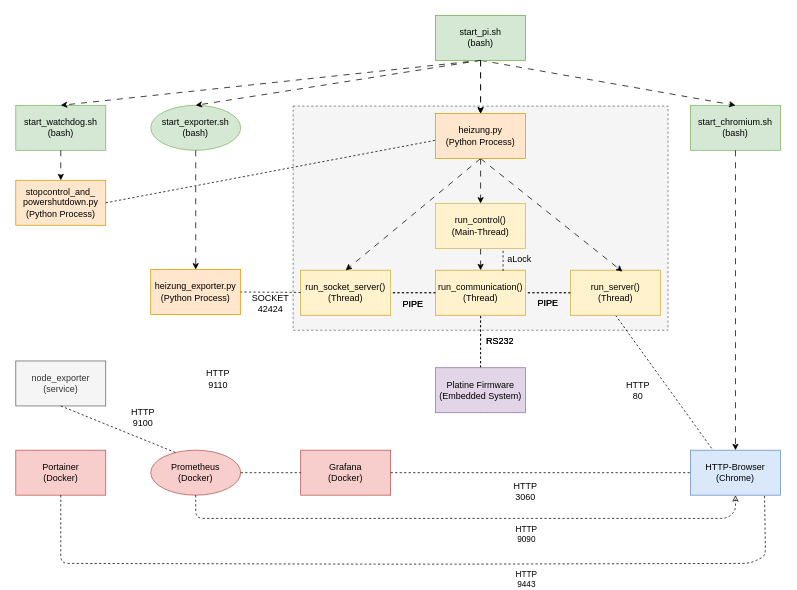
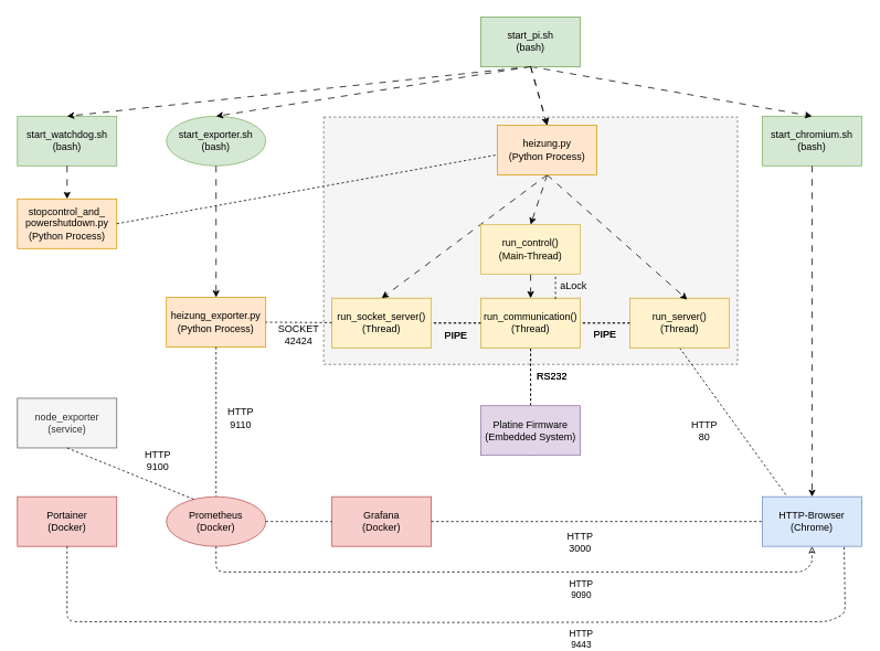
  <mxCell id="0" />
  <mxCell id="1" parent="0" />
  <mxCell id="2" value="heizung_exporter.py&lt;br&gt;(Python Process)" style="rounded=0;whiteSpace=wrap;html=1;fillColor=#ffe6cc;strokeColor=#d79b00;" parent="1" vertex="1"><mxGeometry x="200" y="359" width="120" height="60" as="geometry" /></mxCell>
  <mxCell id="3" value="start_chromium.sh&lt;br&gt;(bash)" style="rounded=0;whiteSpace=wrap;html=1;fillColor=#d5e8d4;strokeColor=#82b366;" parent="1" vertex="1"><mxGeometry x="920" y="140" width="120" height="60" as="geometry" /></mxCell>
  <mxCell id="4" value="start_watchdog.sh&lt;br&gt;(bash)" style="rounded=0;whiteSpace=wrap;html=1;fillColor=#d5e8d4;strokeColor=#82b366;" parent="1" vertex="1"><mxGeometry x="20" y="140" width="120" height="60" as="geometry" /></mxCell>
  <mxCell id="5" value="" style="rounded=0;whiteSpace=wrap;html=1;fillColor=#f5f5f5;dashed=1;fontColor=#333333;strokeColor=#666666;" parent="1" vertex="1"><mxGeometry x="390" y="141" width="500" height="299" as="geometry" /></mxCell>
  <mxCell id="6" value="HTTP-Browser&lt;br&gt;(Chrome)" style="rounded=0;whiteSpace=wrap;html=1;fillColor=#dae8fc;strokeColor=#6c8ebf;" parent="1" vertex="1"><mxGeometry x="920" y="600" width="120" height="60" as="geometry" /></mxCell>
  <mxCell id="7" style="rounded=0;orthogonalLoop=1;jettySize=auto;html=1;exitX=0.5;exitY=1;exitDx=0;exitDy=0;entryX=0.5;entryY=0;entryDx=0;entryDy=0;dashed=1;dashPattern=8 8;" parent="1" source="8" target="4" edge="1"><mxGeometry relative="1" as="geometry" /></mxCell>
  <mxCell id="8" value="start_pi.sh&lt;br&gt;(bash)" style="rounded=0;whiteSpace=wrap;html=1;fillColor=#d5e8d4;strokeColor=#82b366;" parent="1" vertex="1"><mxGeometry x="580" y="20" width="120" height="60" as="geometry" /></mxCell>
  <mxCell id="9" value="stopcontrol_and_&lt;br&gt;powershutdown.py&lt;br&gt;(Python Process)" style="rounded=0;whiteSpace=wrap;html=1;fillColor=#ffe6cc;strokeColor=#d79b00;" parent="1" vertex="1"><mxGeometry x="20" y="240" width="120" height="60" as="geometry" /></mxCell>
  <mxCell id="10" style="rounded=0;orthogonalLoop=1;jettySize=auto;html=1;exitX=0.5;exitY=1;exitDx=0;exitDy=0;dashed=1;dashPattern=8 8;entryX=0.5;entryY=0;entryDx=0;entryDy=0;" parent="1" source="8" target="3" edge="1"><mxGeometry relative="1" as="geometry"><mxPoint x="660" y="100" as="sourcePoint" /><mxPoint x="860" y="110" as="targetPoint" /></mxGeometry></mxCell>
  <mxCell id="11" style="rounded=0;orthogonalLoop=1;jettySize=auto;html=1;exitX=0.5;exitY=1;exitDx=0;exitDy=0;entryX=0.5;entryY=0;entryDx=0;entryDy=0;dashed=1;dashPattern=8 8;" parent="1" source="4" target="9" edge="1"><mxGeometry relative="1" as="geometry"><mxPoint x="710" y="120" as="sourcePoint" /><mxPoint x="510" y="180" as="targetPoint" /></mxGeometry></mxCell>
  <mxCell id="12" style="rounded=0;orthogonalLoop=1;jettySize=auto;html=1;exitX=0.5;exitY=1;exitDx=0;exitDy=0;dashed=1;dashPattern=8 8;" parent="1" source="3" target="6" edge="1"><mxGeometry relative="1" as="geometry"><mxPoint x="650" y="90" as="sourcePoint" /><mxPoint x="870" y="150" as="targetPoint" /></mxGeometry></mxCell>
  <mxCell id="13" value="" style="endArrow=none;dashed=1;html=1;rounded=0;entryX=0.003;entryY=0.592;entryDx=0;entryDy=0;exitX=1;exitY=0.5;exitDx=0;exitDy=0;entryPerimeter=0;" parent="1" source="9" target="63" edge="1"><mxGeometry width="50" height="50" relative="1" as="geometry"><mxPoint x="600" y="490" as="sourcePoint" /><mxPoint x="580" y="270" as="targetPoint" /></mxGeometry></mxCell>
  <mxCell id="14" value="run_control()&lt;br&gt;(Thread)" style="rounded=0;whiteSpace=wrap;html=1;fillColor=#fff2cc;strokeColor=#d6b656;" parent="1" vertex="1"><mxGeometry x="580" y="360" width="120" height="60" as="geometry" /></mxCell>
  <mxCell id="15" value="run_socket_server()&lt;br&gt;(Thread)" style="rounded=0;whiteSpace=wrap;html=1;fillColor=#fff2cc;strokeColor=#d6b656;" parent="1" vertex="1"><mxGeometry x="400" y="360" width="120" height="60" as="geometry" /></mxCell>
  <mxCell id="16" value="run_server()&lt;br&gt;(Thread)" style="rounded=0;whiteSpace=wrap;html=1;fillColor=#fff2cc;strokeColor=#d6b656;" parent="1" vertex="1"><mxGeometry x="760" y="360" width="120" height="60" as="geometry" /></mxCell>
  <mxCell id="17" style="rounded=0;orthogonalLoop=1;jettySize=auto;html=1;exitX=0.5;exitY=1;exitDx=0;exitDy=0;dashed=1;dashPattern=8 8;entryX=0.5;entryY=0;entryDx=0;entryDy=0;" parent="1" source="64" target="14" edge="1"><mxGeometry relative="1" as="geometry"><mxPoint x="640" y="300" as="sourcePoint" /><mxPoint x="660" y="380" as="targetPoint" /></mxGeometry></mxCell>
  <mxCell id="18" value="" style="endArrow=none;dashed=1;html=1;rounded=0;entryX=0.25;entryY=0;entryDx=0;entryDy=0;exitX=0.5;exitY=1;exitDx=0;exitDy=0;" parent="1" source="31" target="6" edge="1"><mxGeometry width="50" height="50" relative="1" as="geometry"><mxPoint x="510" y="280" as="sourcePoint" /><mxPoint x="590" y="280" as="targetPoint" /></mxGeometry></mxCell>
  <mxCell id="19" value="" style="endArrow=none;dashed=1;html=1;rounded=0;entryX=0.5;entryY=1;entryDx=0;entryDy=0;exitX=0.5;exitY=0;exitDx=0;exitDy=0;" parent="1" source="45" target="14" edge="1"><mxGeometry width="50" height="50" relative="1" as="geometry"><mxPoint x="640" y="480" as="sourcePoint" /><mxPoint x="253" y="310" as="targetPoint" /></mxGeometry></mxCell>
  <mxCell id="20" value="RS232" style="text;html=1;strokeColor=none;fillColor=none;align=center;verticalAlign=middle;whiteSpace=wrap;rounded=0;" parent="1" vertex="1"><mxGeometry x="636" y="440" width="60" height="30" as="geometry" /></mxCell>
  <mxCell id="21" value="Grafana&lt;br&gt;(Docker)" style="rounded=0;whiteSpace=wrap;html=1;fillColor=#f8cecc;strokeColor=#b85450;" parent="1" vertex="1"><mxGeometry x="400" y="600" width="120" height="60" as="geometry" /></mxCell>
  <mxCell id="22" value="Prometheus&lt;br&gt;(Docker)" style="ellipse;whiteSpace=wrap;html=1;fillColor=#f8cecc;strokeColor=#b85450;" parent="1" vertex="1"><mxGeometry x="200" y="600" width="120" height="60" as="geometry" /></mxCell>
  <mxCell id="23" value="" style="endArrow=none;dashed=1;html=1;rounded=0;entryX=1;entryY=0.5;entryDx=0;entryDy=0;exitX=0;exitY=0.5;exitDx=0;exitDy=0;" parent="1" source="14" target="15" edge="1"><mxGeometry width="50" height="50" relative="1" as="geometry"><mxPoint x="557" y="470" as="sourcePoint" /><mxPoint x="420" y="407" as="targetPoint" /></mxGeometry></mxCell>
  <mxCell id="24" value="" style="endArrow=none;dashed=1;html=1;rounded=0;exitX=0;exitY=0.5;exitDx=0;exitDy=0;" parent="1" source="16" edge="1"><mxGeometry width="50" height="50" relative="1" as="geometry"><mxPoint x="600" y="410" as="sourcePoint" /><mxPoint x="700" y="390" as="targetPoint" /></mxGeometry></mxCell>
  <mxCell id="25" value="PIPE" style="text;html=1;strokeColor=none;fillColor=none;align=center;verticalAlign=middle;whiteSpace=wrap;rounded=0;" parent="1" vertex="1"><mxGeometry x="700" y="389" width="60" height="30" as="geometry" /></mxCell>
  <mxCell id="26" value="PIPE" style="text;html=1;strokeColor=none;fillColor=none;align=center;verticalAlign=middle;whiteSpace=wrap;rounded=0;" parent="1" vertex="1"><mxGeometry x="520" y="390" width="60" height="30" as="geometry" /></mxCell>
  <mxCell id="27" value="start_pi.sh&lt;br&gt;(bash)" style="rounded=0;whiteSpace=wrap;html=1;fillColor=#d5e8d4;strokeColor=#82b366;" parent="1" vertex="1"><mxGeometry x="580" y="20" width="120" height="60" as="geometry" /></mxCell>
  <mxCell id="28" style="rounded=0;orthogonalLoop=1;jettySize=auto;html=1;exitX=0.5;exitY=1;exitDx=0;exitDy=0;entryX=0.5;entryY=0;entryDx=0;entryDy=0;dashed=1;dashPattern=8 8;" parent="1" source="27" target="63" edge="1"><mxGeometry relative="1" as="geometry"><mxPoint x="650" y="90" as="sourcePoint" /><mxPoint x="450" y="150" as="targetPoint" /></mxGeometry></mxCell>
  <mxCell id="29" value="run_communication()&lt;br&gt;(Thread)" style="rounded=0;whiteSpace=wrap;html=1;fillColor=#fff2cc;strokeColor=#d6b656;" parent="1" vertex="1"><mxGeometry x="580" y="360" width="120" height="60" as="geometry" /></mxCell>
  <mxCell id="30" value="run_socket_server()&lt;br&gt;(Thread)" style="rounded=0;whiteSpace=wrap;html=1;fillColor=#fff2cc;strokeColor=#d6b656;" parent="1" vertex="1"><mxGeometry x="400" y="360" width="120" height="60" as="geometry" /></mxCell>
  <mxCell id="31" value="run_server()&lt;br&gt;(Thread)" style="rounded=0;whiteSpace=wrap;html=1;fillColor=#fff2cc;strokeColor=#d6b656;" parent="1" vertex="1"><mxGeometry x="760" y="360" width="120" height="60" as="geometry" /></mxCell>
  <mxCell id="32" style="rounded=0;orthogonalLoop=1;jettySize=auto;html=1;exitX=0.5;exitY=1;exitDx=0;exitDy=0;dashed=1;dashPattern=8 8;entryX=0.5;entryY=0;entryDx=0;entryDy=0;" parent="1" source="63" target="30" edge="1"><mxGeometry relative="1" as="geometry"><mxPoint x="650" y="90" as="sourcePoint" /><mxPoint x="650" y="250" as="targetPoint" /></mxGeometry></mxCell>
  <mxCell id="33" style="rounded=0;orthogonalLoop=1;jettySize=auto;html=1;exitX=0.5;exitY=1;exitDx=0;exitDy=0;dashed=1;dashPattern=8 8;entryX=0.577;entryY=0.03;entryDx=0;entryDy=0;entryPerimeter=0;" parent="1" source="63" target="31" edge="1"><mxGeometry relative="1" as="geometry"><mxPoint x="650" y="310" as="sourcePoint" /><mxPoint x="650" y="370" as="targetPoint" /></mxGeometry></mxCell>
  <mxCell id="34" style="rounded=0;orthogonalLoop=1;jettySize=auto;html=1;exitX=0.5;exitY=1;exitDx=0;exitDy=0;dashed=1;dashPattern=8 8;entryX=0.5;entryY=0;entryDx=0;entryDy=0;" parent="1" source="63" target="64" edge="1"><mxGeometry relative="1" as="geometry"><mxPoint x="660" y="320" as="sourcePoint" /><mxPoint x="640" y="351" as="targetPoint" /></mxGeometry></mxCell>
  <mxCell id="35" value="" style="endArrow=none;dashed=1;html=1;rounded=0;entryX=1;entryY=0.5;entryDx=0;entryDy=0;" parent="1" source="30" target="2" edge="1"><mxGeometry width="50" height="50" relative="1" as="geometry"><mxPoint x="844" y="374" as="sourcePoint" /><mxPoint x="871" y="310" as="targetPoint" /></mxGeometry></mxCell>
  <mxCell id="36" value="" style="endArrow=none;dashed=1;html=1;rounded=0;entryX=0.5;entryY=1;entryDx=0;entryDy=0;exitX=0.5;exitY=0;exitDx=0;exitDy=0;" parent="1" source="45" target="29" edge="1"><mxGeometry width="50" height="50" relative="1" as="geometry"><mxPoint x="640" y="530" as="sourcePoint" /><mxPoint x="253" y="310" as="targetPoint" /></mxGeometry></mxCell>
  <mxCell id="37" value="HTTP&lt;br&gt;80" style="text;html=1;strokeColor=none;fillColor=none;align=center;verticalAlign=middle;whiteSpace=wrap;rounded=0;" parent="1" vertex="1"><mxGeometry x="820" y="505" width="60" height="30" as="geometry" /></mxCell>
  <mxCell id="38" value="RS232" style="text;html=1;strokeColor=none;fillColor=none;align=center;verticalAlign=middle;whiteSpace=wrap;rounded=0;" parent="1" vertex="1"><mxGeometry x="636" y="440" width="60" height="30" as="geometry" /></mxCell>
  <mxCell id="39" value="SOCKET 42424" style="text;html=1;strokeColor=none;fillColor=none;align=center;verticalAlign=middle;whiteSpace=wrap;rounded=0;" parent="1" vertex="1"><mxGeometry x="330" y="389" width="60" height="30" as="geometry" /></mxCell>
  <mxCell id="40" value="" style="endArrow=none;dashed=1;html=1;rounded=0;entryX=1;entryY=0.5;entryDx=0;entryDy=0;exitX=0;exitY=0.5;exitDx=0;exitDy=0;" parent="1" source="29" target="30" edge="1"><mxGeometry width="50" height="50" relative="1" as="geometry"><mxPoint x="557" y="470" as="sourcePoint" /><mxPoint x="420" y="407" as="targetPoint" /></mxGeometry></mxCell>
  <mxCell id="41" value="" style="endArrow=none;dashed=1;html=1;rounded=0;exitX=0;exitY=0.5;exitDx=0;exitDy=0;" parent="1" source="31" edge="1"><mxGeometry width="50" height="50" relative="1" as="geometry"><mxPoint x="600" y="410" as="sourcePoint" /><mxPoint x="700" y="390" as="targetPoint" /></mxGeometry></mxCell>
  <mxCell id="42" value="PIPE" style="text;html=1;strokeColor=none;fillColor=none;align=center;verticalAlign=middle;whiteSpace=wrap;rounded=0;" parent="1" vertex="1"><mxGeometry x="700" y="389" width="60" height="30" as="geometry" /></mxCell>
  <mxCell id="43" value="PIPE" style="text;html=1;strokeColor=none;fillColor=none;align=center;verticalAlign=middle;whiteSpace=wrap;rounded=0;" parent="1" vertex="1"><mxGeometry x="520" y="390" width="60" height="30" as="geometry" /></mxCell>
  <mxCell id="44" value="" style="endArrow=none;dashed=1;html=1;rounded=0;entryX=0.5;entryY=1;entryDx=0;entryDy=0;exitX=0.5;exitY=0;exitDx=0;exitDy=0;" parent="1" target="45" edge="1"><mxGeometry width="50" height="50" relative="1" as="geometry"><mxPoint x="640" y="530" as="sourcePoint" /><mxPoint x="640" y="420" as="targetPoint" /></mxGeometry></mxCell>
  <mxCell id="45" value="Platine Firmware&lt;br&gt;(Embedded System)" style="rounded=0;whiteSpace=wrap;html=1;fillColor=#e1d5e7;strokeColor=#9673a6;" parent="1" vertex="1"><mxGeometry x="580" y="490" width="120" height="60" as="geometry" /></mxCell>
  <mxCell id="46" value="" style="endArrow=none;dashed=1;html=1;rounded=0;exitX=1;exitY=0.5;exitDx=0;exitDy=0;entryX=0;entryY=0.5;entryDx=0;entryDy=0;" parent="1" source="21" target="6" edge="1"><mxGeometry width="50" height="50" relative="1" as="geometry"><mxPoint x="869" y="344" as="sourcePoint" /><mxPoint x="920" y="630" as="targetPoint" /></mxGeometry></mxCell>
- <mxCell id="47" value="HTTP&lt;br&gt;3060" style="text;html=1;strokeColor=none;fillColor=none;align=center;verticalAlign=middle;whiteSpace=wrap;rounded=0;" parent="1" vertex="1"><mxGeometry x="670" y="640" width="60" height="30" as="geometry" /></mxCell>
+ <mxCell id="47" value="HTTP&lt;br&gt;3000" style="text;html=1;strokeColor=none;fillColor=none;align=center;verticalAlign=middle;whiteSpace=wrap;rounded=0;" parent="1" vertex="1"><mxGeometry x="670" y="640" width="60" height="30" as="geometry" /></mxCell>
  <mxCell id="48" value="" style="endArrow=classic;startArrow=none;html=1;exitX=0.5;exitY=1;exitDx=0;exitDy=0;entryX=0.5;entryY=1;entryDx=0;entryDy=0;dashed=1;startFill=0;endFill=0;" parent="1" source="22" target="6" edge="1"><mxGeometry width="50" height="50" relative="1" as="geometry"><mxPoint x="260" y="680" as="sourcePoint" /><mxPoint x="560" y="690" as="targetPoint" /><Array as="points"><mxPoint x="260" y="691" /><mxPoint x="690" y="691" /><mxPoint x="810" y="691" /><mxPoint x="970" y="691" /><mxPoint x="980" y="680" /></Array></mxGeometry></mxCell>
  <mxCell id="49" value="HTTP&lt;br&gt;9090" style="edgeLabel;html=1;align=center;verticalAlign=middle;resizable=0;points=[];" parent="48" vertex="1" connectable="0"><mxGeometry x="0.232" y="-3" relative="1" as="geometry"><mxPoint x="-7" y="17" as="offset" /></mxGeometry></mxCell>
+ <mxCell id="50" value="" style="endArrow=none;dashed=1;html=1;rounded=0;exitX=0.5;exitY=1;exitDx=0;exitDy=0;entryX=0.5;entryY=0;entryDx=0;entryDy=0;" parent="1" source="2" target="22" edge="1"><mxGeometry width="50" height="50" relative="1" as="geometry"><mxPoint x="530" y="670" as="sourcePoint" /><mxPoint x="930" y="670" as="targetPoint" /></mxGeometry></mxCell>
  <mxCell id="51" value="HTTP&lt;br&gt;9110" style="text;html=1;strokeColor=none;fillColor=none;align=center;verticalAlign=middle;whiteSpace=wrap;rounded=0;" parent="1" vertex="1"><mxGeometry x="260" y="490" width="60" height="30" as="geometry" /></mxCell>
  <mxCell id="52" value="" style="endArrow=none;dashed=1;html=1;rounded=0;exitX=1;exitY=0.5;exitDx=0;exitDy=0;entryX=0;entryY=0.5;entryDx=0;entryDy=0;" parent="1" source="22" target="21" edge="1"><mxGeometry width="50" height="50" relative="1" as="geometry"><mxPoint x="530" y="640" as="sourcePoint" /><mxPoint x="930" y="640" as="targetPoint" /></mxGeometry></mxCell>
  <mxCell id="53" value="Portainer&lt;br&gt;(Docker)" style="rounded=0;whiteSpace=wrap;html=1;fillColor=#f8cecc;strokeColor=#b85450;" parent="1" vertex="1"><mxGeometry x="20" y="600" width="120" height="60" as="geometry" /></mxCell>
  <mxCell id="54" value="" style="endArrow=none;startArrow=none;html=1;entryX=0.823;entryY=0.987;entryDx=0;entryDy=0;dashed=1;startFill=0;endFill=0;entryPerimeter=0;" parent="1" source="53" target="6" edge="1"><mxGeometry width="50" height="50" relative="1" as="geometry"><mxPoint x="60" y="721" as="sourcePoint" /><mxPoint x="780" y="721" as="targetPoint" /><Array as="points"><mxPoint x="80" y="751" /><mxPoint x="490" y="752" /><mxPoint x="610" y="752" /><mxPoint x="1000" y="751" /><mxPoint x="1020" y="741" /></Array></mxGeometry></mxCell>
  <mxCell id="55" value="HTTP&lt;br&gt;9443" style="edgeLabel;html=1;align=center;verticalAlign=middle;resizable=0;points=[];" parent="54" vertex="1" connectable="0"><mxGeometry x="0.232" y="-3" relative="1" as="geometry"><mxPoint x="24" y="17" as="offset" /></mxGeometry></mxCell>
  <mxCell id="56" value="start_exporter.sh&lt;br&gt;(bash)" style="ellipse;whiteSpace=wrap;html=1;fillColor=#d5e8d4;strokeColor=#82b366;" parent="1" vertex="1"><mxGeometry x="200" y="140" width="120" height="60" as="geometry" /></mxCell>
  <mxCell id="57" style="rounded=0;orthogonalLoop=1;jettySize=auto;html=1;exitX=0.5;exitY=1;exitDx=0;exitDy=0;entryX=0.5;entryY=0;entryDx=0;entryDy=0;dashed=1;dashPattern=8 8;" parent="1" source="27" target="56" edge="1"><mxGeometry relative="1" as="geometry"><mxPoint x="650" y="90" as="sourcePoint" /><mxPoint x="270" y="140" as="targetPoint" /></mxGeometry></mxCell>
  <mxCell id="58" style="rounded=0;orthogonalLoop=1;jettySize=auto;html=1;exitX=0.5;exitY=1;exitDx=0;exitDy=0;entryX=0.5;entryY=0;entryDx=0;entryDy=0;dashed=1;dashPattern=8 8;" parent="1" source="56" target="2" edge="1"><mxGeometry relative="1" as="geometry"><mxPoint x="660" y="100" as="sourcePoint" /><mxPoint x="280" y="150" as="targetPoint" /></mxGeometry></mxCell>
  <mxCell id="59" value="node_exporter&lt;br&gt;(service)" style="rounded=0;whiteSpace=wrap;html=1;fillColor=#f5f5f5;strokeColor=#666666;fontColor=#333333;" parent="1" vertex="1"><mxGeometry x="20" y="481" width="120" height="60" as="geometry" /></mxCell>
  <mxCell id="60" value="HTTP&lt;br&gt;9100" style="text;html=1;strokeColor=none;fillColor=none;align=center;verticalAlign=middle;whiteSpace=wrap;rounded=0;" parent="1" vertex="1"><mxGeometry x="160" y="541" width="60" height="30" as="geometry" /></mxCell>
  <mxCell id="61" value="" style="endArrow=none;dashed=1;html=1;rounded=0;exitX=0.5;exitY=1;exitDx=0;exitDy=0;entryX=0.25;entryY=0;entryDx=0;entryDy=0;" parent="1" source="59" target="22" edge="1"><mxGeometry width="50" height="50" relative="1" as="geometry"><mxPoint x="270" y="429" as="sourcePoint" /><mxPoint x="270" y="610" as="targetPoint" /></mxGeometry></mxCell>
  <mxCell id="62" value="" style="rounded=0;orthogonalLoop=1;jettySize=auto;html=1;exitX=0.5;exitY=1;exitDx=0;exitDy=0;entryX=0.5;entryY=0;entryDx=0;entryDy=0;dashed=1;dashPattern=8 8;" edge="1" parent="1" source="8" target="63"><mxGeometry relative="1" as="geometry"><mxPoint x="640" y="80" as="sourcePoint" /><mxPoint x="640" y="240" as="targetPoint" /></mxGeometry></mxCell>
- <mxCell id="63" value="heizung.py&lt;br&gt;(Python Process)" style="rounded=0;whiteSpace=wrap;html=1;fillColor=#ffe6cc;strokeColor=#d79b00;" parent="1" vertex="1"><mxGeometry x="580" y="151" width="120" height="60" as="geometry" /></mxCell>
+ <mxCell id="63" value="heizung.py&lt;br&gt;(Python Process)" style="rounded=0;whiteSpace=wrap;html=1;fillColor=#ffe6cc;strokeColor=#d79b00;" parent="1" vertex="1"><mxGeometry x="600" y="151" width="120" height="60" as="geometry" /></mxCell>
  <mxCell id="64" value="run_control()&lt;br&gt;(Main-Thread)" style="rounded=0;whiteSpace=wrap;html=1;fillColor=#fff2cc;strokeColor=#d6b656;" vertex="1" parent="1"><mxGeometry x="580" y="271" width="120" height="60" as="geometry" /></mxCell>
  <mxCell id="65" value="aLock" style="text;html=1;strokeColor=none;fillColor=none;align=center;verticalAlign=middle;whiteSpace=wrap;rounded=0;" vertex="1" parent="1"><mxGeometry x="660" y="331" width="64" height="30" as="geometry" /></mxCell>
  <mxCell id="66" value="" style="endArrow=none;dashed=1;html=1;rounded=0;entryX=0.75;entryY=1;entryDx=0;entryDy=0;exitX=0.75;exitY=0.017;exitDx=0;exitDy=0;exitPerimeter=0;" edge="1" parent="1" source="29" target="64"><mxGeometry width="50" height="50" relative="1" as="geometry"><mxPoint x="560" y="361" as="sourcePoint" /><mxPoint x="610" y="311" as="targetPoint" /></mxGeometry></mxCell>
